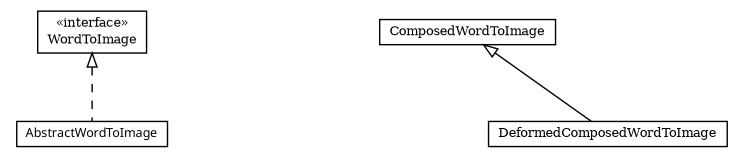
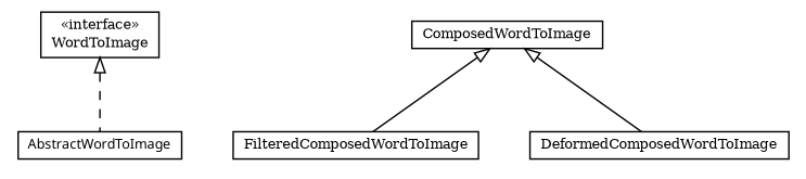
  digraph {
    fontname="DejaVu Serif"
    node [fontcolor=black fontname="DejaVu Serif" fontsize=9.0 shape=plaintext]
    edge [arrowtail=empty dir=back fontname="DejaVu Serif" fontsize=10 headport=p labelfontname=arial labelfontsize=10 tailport=p]
    n1 [label=<<table border="0" cellborder="1" cellspacing="0" cellpadding="2" port="p" href="./WordToImage.html"> 		<tr><td><table border="0" cellspacing="0" cellpadding="1"> 			<tr><td> &laquo;interface&raquo; </td></tr> 			<tr><td> WordToImage </td></tr> 		</table></td></tr> 		</table>>]
    n2 [label=<<table border="0" cellborder="1" cellspacing="0" cellpadding="2" port="p" href="./AbstractWordToImage.html"> 		<tr><td><table border="0" cellspacing="0" cellpadding="1"> 			<tr><td><font face="ariali"> AbstractWordToImage </font></td></tr> 		</table></td></tr> 		</table>>]
+   n3 [label=<<table border="0" cellborder="1" cellspacing="0" cellpadding="2" port="p" href="./FilteredComposedWordToImage.html"> 		<tr><td><table border="0" cellspacing="0" cellpadding="1"> 			<tr><td> FilteredComposedWordToImage </td></tr> 		</table></td></tr> 		</table>>]
    n4 [label=<<table border="0" cellborder="1" cellspacing="0" cellpadding="2" port="p" href="./DeformedComposedWordToImage.html"> 		<tr><td><table border="0" cellspacing="0" cellpadding="1"> 			<tr><td> DeformedComposedWordToImage </td></tr> 		</table></td></tr> 		</table>>]
    n5 [label=<<table border="0" cellborder="1" cellspacing="0" cellpadding="2" port="p" href="./ComposedWordToImage.html"> 		<tr><td><table border="0" cellspacing="0" cellpadding="1"> 			<tr><td> ComposedWordToImage </td></tr> 		</table></td></tr> 		</table>>]
    n1 -> n2 [style=dashed]
+   n5 -> n3
    n5 -> n4
  }
